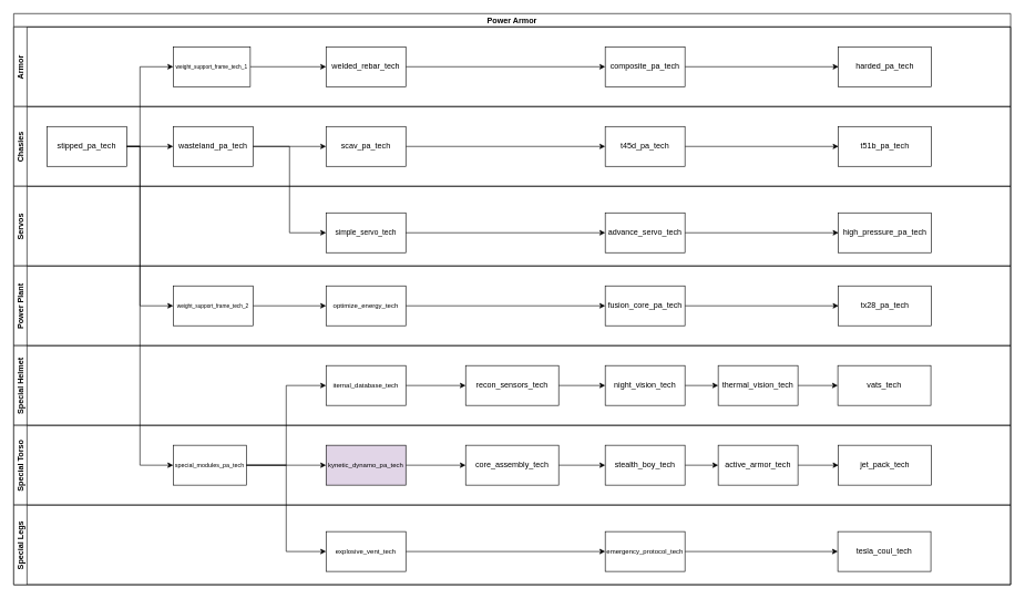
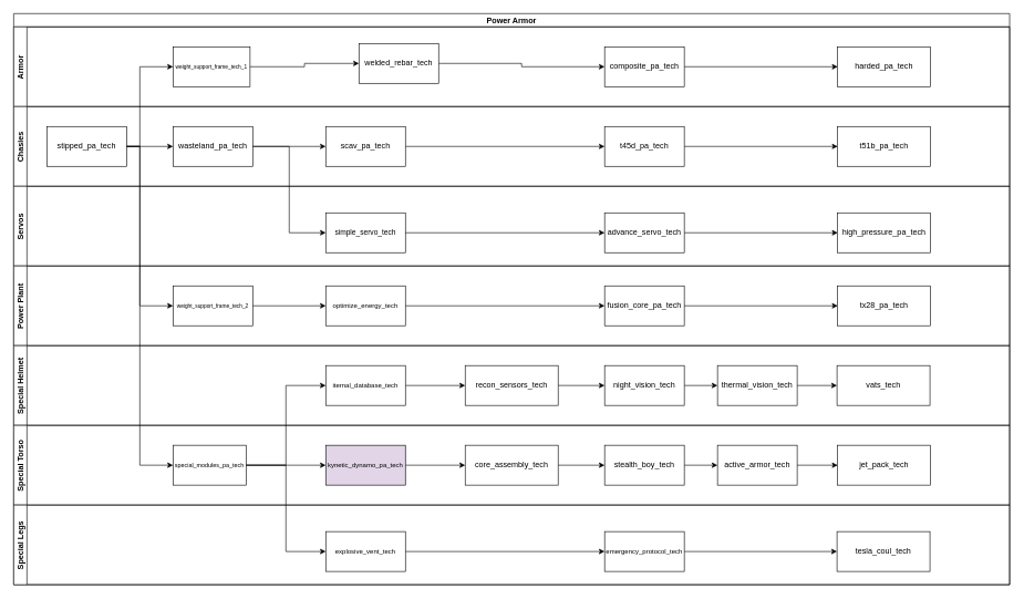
  <mxCell id="0" />
  <mxCell id="1" parent="0" />
  <mxCell id="2" value="Power Armor" style="swimlane;childLayout=stackLayout;resizeParent=1;resizeParentMax=0;horizontal=1;startSize=20;horizontalStack=0;" parent="1" vertex="1"><mxGeometry y="20" width="1500" height="860" as="geometry" x="20"><mxRectangle y="40" width="110" height="20" as="alternateBounds" /></mxGeometry></mxCell>
  <mxCell id="3" value="Armor" style="swimlane;startSize=20;horizontal=0;" parent="2" vertex="1"><mxGeometry y="20" width="1500" height="120" as="geometry"><mxRectangle y="20" width="1500" height="20" as="alternateBounds" /></mxGeometry></mxCell>
  <mxCell id="4" style="edgeStyle=orthogonalEdgeStyle;rounded=0;orthogonalLoop=1;jettySize=auto;html=1;" edge="1" parent="3" source="5" target="10"><mxGeometry relative="1" as="geometry" /></mxCell>
  <mxCell id="5" value="&lt;font style=&quot;font-size: 8px;&quot;&gt;weight_support_frame_tech_1&lt;/font&gt;" style="rounded=0;whiteSpace=wrap;html=1;" parent="3" vertex="1"><mxGeometry x="240" y="30" width="116" height="60" as="geometry" /></mxCell>
  <mxCell id="6" style="edgeStyle=orthogonalEdgeStyle;rounded=0;orthogonalLoop=1;jettySize=auto;html=1;fontSize=10;" edge="1" parent="3" source="7" target="8"><mxGeometry relative="1" as="geometry" /></mxCell>
  <mxCell id="7" value="composite_pa_tech" style="rounded=0;whiteSpace=wrap;html=1;" parent="3" vertex="1"><mxGeometry x="890" y="30" width="120" height="60" as="geometry" /></mxCell>
  <mxCell id="8" value="harded_pa_tech" style="rounded=0;whiteSpace=wrap;html=1;" parent="3" vertex="1"><mxGeometry x="1241" y="30" width="140" height="60" as="geometry" /></mxCell>
  <mxCell id="9" style="edgeStyle=orthogonalEdgeStyle;rounded=0;orthogonalLoop=1;jettySize=auto;html=1;" edge="1" parent="3" source="10" target="7"><mxGeometry relative="1" as="geometry" /></mxCell>
- <mxCell id="10" value="&lt;font style=&quot;font-size: 12px;&quot;&gt;welded_rebar_tech&lt;/font&gt;" style="rounded=0;whiteSpace=wrap;html=1;fontSize=12;" vertex="1" parent="3"><mxGeometry x="470" y="30" width="120" height="60" as="geometry" /></mxCell>
+ <mxCell id="10" value="&lt;font style=&quot;font-size: 12px;&quot;&gt;welded_rebar_tech&lt;/font&gt;" style="rounded=0;whiteSpace=wrap;html=1;fontSize=12;" vertex="1" parent="3"><mxGeometry x="520" y="25" width="120" height="60" as="geometry" /></mxCell>
  <mxCell id="11" value="Chasies" style="swimlane;startSize=20;horizontal=0;" parent="2" vertex="1"><mxGeometry y="140" width="1500" height="120" as="geometry" /></mxCell>
  <mxCell id="12" style="edgeStyle=orthogonalEdgeStyle;rounded=0;orthogonalLoop=1;jettySize=auto;html=1;" parent="11" source="13" target="15" edge="1"><mxGeometry relative="1" as="geometry" /></mxCell>
  <mxCell id="13" value="stipped_pa_tech" style="rounded=0;whiteSpace=wrap;html=1;" parent="11" vertex="1"><mxGeometry x="50" y="30" width="120" height="60" as="geometry" /></mxCell>
  <mxCell id="14" style="edgeStyle=orthogonalEdgeStyle;rounded=0;orthogonalLoop=1;jettySize=auto;html=1;" parent="11" source="15" target="17" edge="1"><mxGeometry relative="1" as="geometry" /></mxCell>
  <mxCell id="15" value="wasteland_pa_tech" style="rounded=0;whiteSpace=wrap;html=1;" parent="11" vertex="1"><mxGeometry x="240" y="30" width="120" height="60" as="geometry" /></mxCell>
  <mxCell id="16" value="" style="edgeStyle=orthogonalEdgeStyle;rounded=0;orthogonalLoop=1;jettySize=auto;html=1;" parent="11" source="17" target="19" edge="1"><mxGeometry relative="1" as="geometry" /></mxCell>
  <mxCell id="17" value="scav_pa_tech" style="rounded=0;whiteSpace=wrap;html=1;" parent="11" vertex="1"><mxGeometry x="470" y="30" width="120" height="60" as="geometry" /></mxCell>
  <mxCell id="18" value="" style="edgeStyle=orthogonalEdgeStyle;rounded=0;orthogonalLoop=1;jettySize=auto;html=1;" parent="11" source="19" target="20" edge="1"><mxGeometry relative="1" as="geometry" /></mxCell>
  <mxCell id="19" value="t45d_pa_tech" style="rounded=0;whiteSpace=wrap;html=1;" parent="11" vertex="1"><mxGeometry x="890" y="30" width="120" height="60" as="geometry" /></mxCell>
  <mxCell id="20" value="t51b_pa_tech" style="rounded=0;whiteSpace=wrap;html=1;" parent="11" vertex="1"><mxGeometry x="1241" y="30" width="140" height="60" as="geometry" /></mxCell>
  <mxCell id="21" value="Servos" style="swimlane;startSize=20;horizontal=0;" parent="2" vertex="1"><mxGeometry y="260" width="1500" height="120" as="geometry" /></mxCell>
  <mxCell id="22" value="simple_servo_tech" style="rounded=0;whiteSpace=wrap;html=1;fontSize=11;" parent="21" vertex="1"><mxGeometry x="470" y="40" width="120" height="60" as="geometry" /></mxCell>
  <mxCell id="23" value="" style="edgeStyle=orthogonalEdgeStyle;rounded=0;orthogonalLoop=1;jettySize=auto;html=1;" parent="21" source="24" target="26" edge="1"><mxGeometry relative="1" as="geometry" /></mxCell>
  <mxCell id="24" value="advance_servo_tech" style="rounded=0;whiteSpace=wrap;html=1;" parent="21" vertex="1"><mxGeometry x="890" y="40" width="120" height="60" as="geometry" /></mxCell>
  <mxCell id="25" style="edgeStyle=orthogonalEdgeStyle;rounded=0;orthogonalLoop=1;jettySize=auto;html=1;" parent="21" source="22" target="24" edge="1"><mxGeometry relative="1" as="geometry" /></mxCell>
  <mxCell id="26" value="high_pressure_pa_tech" style="rounded=0;whiteSpace=wrap;html=1;" parent="21" vertex="1"><mxGeometry x="1241" y="40" width="140" height="60" as="geometry" /></mxCell>
  <mxCell id="27" value="Power Plant" style="swimlane;startSize=20;horizontal=0;" parent="2" vertex="1"><mxGeometry y="380" width="1500" height="120" as="geometry" /></mxCell>
  <mxCell id="28" style="edgeStyle=orthogonalEdgeStyle;rounded=0;orthogonalLoop=1;jettySize=auto;html=1;fontSize=10;" edge="1" parent="27" source="29" target="34"><mxGeometry relative="1" as="geometry" /></mxCell>
  <mxCell id="29" value="&lt;span style=&quot;font-size: 8px;&quot;&gt;weight_support_frame_tech_2&lt;/span&gt;" style="rounded=0;whiteSpace=wrap;html=1;" parent="27" vertex="1"><mxGeometry x="240" y="30" width="120" height="60" as="geometry" /></mxCell>
  <mxCell id="30" style="edgeStyle=orthogonalEdgeStyle;rounded=0;orthogonalLoop=1;jettySize=auto;html=1;" parent="27" source="31" target="32" edge="1"><mxGeometry relative="1" as="geometry" /></mxCell>
  <mxCell id="31" value="fusion_core_pa_tech" style="rounded=0;whiteSpace=wrap;html=1;" parent="27" vertex="1"><mxGeometry x="890" y="30" width="120" height="60" as="geometry" /></mxCell>
  <mxCell id="32" value="tx28_pa_tech" style="rounded=0;whiteSpace=wrap;html=1;" parent="27" vertex="1"><mxGeometry x="1241" y="30" width="140" height="60" as="geometry" /></mxCell>
  <mxCell id="33" style="edgeStyle=orthogonalEdgeStyle;rounded=0;orthogonalLoop=1;jettySize=auto;html=1;fontSize=10;" edge="1" parent="27" source="34" target="31"><mxGeometry relative="1" as="geometry" /></mxCell>
  <mxCell id="34" value="&lt;span style=&quot;font-size: 10px;&quot;&gt;optimize_energy_tech&lt;/span&gt;" style="rounded=0;whiteSpace=wrap;html=1;fontSize=10;" vertex="1" parent="27"><mxGeometry x="470" y="30" width="120" height="60" as="geometry" /></mxCell>
  <mxCell id="35" style="edgeStyle=orthogonalEdgeStyle;rounded=0;orthogonalLoop=1;jettySize=auto;html=1;entryX=0;entryY=0.5;entryDx=0;entryDy=0;" parent="2" source="13" target="5" edge="1"><mxGeometry relative="1" as="geometry"><mxPoint x="214" y="220" as="targetPoint" /><Array as="points"><mxPoint x="190" y="200" /><mxPoint x="190" y="80" /></Array></mxGeometry></mxCell>
  <mxCell id="36" style="edgeStyle=orthogonalEdgeStyle;rounded=0;orthogonalLoop=1;jettySize=auto;html=1;entryX=0;entryY=0.5;entryDx=0;entryDy=0;" parent="2" source="15" target="22" edge="1"><mxGeometry relative="1" as="geometry" /></mxCell>
  <mxCell id="37" style="edgeStyle=orthogonalEdgeStyle;rounded=0;orthogonalLoop=1;jettySize=auto;html=1;entryX=0;entryY=0.5;entryDx=0;entryDy=0;" parent="2" source="13" target="29" edge="1"><mxGeometry relative="1" as="geometry"><Array as="points"><mxPoint x="190" y="200" /><mxPoint x="190" y="440" /></Array></mxGeometry></mxCell>
  <mxCell id="38" value="Special Helmet" style="swimlane;startSize=20;horizontal=0;" parent="2" vertex="1"><mxGeometry y="500" width="1500" height="120" as="geometry" /></mxCell>
  <mxCell id="39" value="" style="edgeStyle=orthogonalEdgeStyle;rounded=0;orthogonalLoop=1;jettySize=auto;html=1;fontSize=12;" parent="38" source="40" target="42" edge="1"><mxGeometry relative="1" as="geometry" /></mxCell>
  <mxCell id="40" value="&lt;font style=&quot;font-size: 12px;&quot;&gt;night_vision_tech&lt;/font&gt;" style="rounded=0;whiteSpace=wrap;html=1;fontSize=12;" parent="38" vertex="1"><mxGeometry x="890" y="30" width="120" height="60" as="geometry" /></mxCell>
  <mxCell id="41" value="" style="edgeStyle=orthogonalEdgeStyle;rounded=0;orthogonalLoop=1;jettySize=auto;html=1;fontSize=12;" parent="38" source="42" target="43" edge="1"><mxGeometry relative="1" as="geometry" /></mxCell>
  <mxCell id="42" value="&lt;font style=&quot;font-size: 12px;&quot;&gt;thermal_vision_tech&lt;/font&gt;" style="rounded=0;whiteSpace=wrap;html=1;fontSize=12;" parent="38" vertex="1"><mxGeometry x="1060" y="30" width="120" height="60" as="geometry" /></mxCell>
  <mxCell id="43" value="&lt;font style=&quot;font-size: 12px;&quot;&gt;vats_tech&lt;/font&gt;" style="rounded=0;whiteSpace=wrap;html=1;fontSize=12;" parent="38" vertex="1"><mxGeometry x="1240" y="30" width="140" height="60" as="geometry" /></mxCell>
  <mxCell id="44" style="edgeStyle=orthogonalEdgeStyle;rounded=0;orthogonalLoop=1;jettySize=auto;html=1;fontSize=12;" parent="38" source="45" target="40" edge="1"><mxGeometry relative="1" as="geometry" /></mxCell>
  <mxCell id="45" value="&lt;font style=&quot;font-size: 12px;&quot;&gt;recon_sensors_tech&lt;/font&gt;" style="rounded=0;whiteSpace=wrap;html=1;fontSize=12;" parent="38" vertex="1"><mxGeometry x="680" y="30" width="140" height="60" as="geometry" /></mxCell>
  <mxCell id="46" style="edgeStyle=orthogonalEdgeStyle;rounded=0;orthogonalLoop=1;jettySize=auto;html=1;fontSize=12;" parent="38" source="47" target="45" edge="1"><mxGeometry relative="1" as="geometry" /></mxCell>
  <mxCell id="47" value="&lt;font style=&quot;font-size: 10px;&quot;&gt;iternal_database_tech&lt;/font&gt;" style="rounded=0;whiteSpace=wrap;html=1;fontSize=10;" parent="38" vertex="1"><mxGeometry x="470" y="30" width="120" height="60" as="geometry" /></mxCell>
  <mxCell id="48" value="Special Torso" style="swimlane;startSize=20;horizontal=0;" parent="2" vertex="1"><mxGeometry y="620" width="1500" height="120" as="geometry" /></mxCell>
  <mxCell id="49" style="edgeStyle=orthogonalEdgeStyle;rounded=0;orthogonalLoop=1;jettySize=auto;html=1;fontSize=10;" parent="48" source="50" target="55" edge="1"><mxGeometry relative="1" as="geometry" /></mxCell>
  <mxCell id="50" value="&lt;font style=&quot;font-size: 9px;&quot;&gt;special_modules_pa_tech&lt;/font&gt;" style="rounded=0;whiteSpace=wrap;html=1;" parent="48" vertex="1"><mxGeometry x="240" y="30" width="110" height="60" as="geometry" /></mxCell>
  <mxCell id="51" value="&lt;font style=&quot;font-size: 12px;&quot;&gt;jet_pack_tech&lt;/font&gt;" style="rounded=0;whiteSpace=wrap;html=1;fontSize=12;" parent="48" vertex="1"><mxGeometry x="1241" y="30" width="140" height="60" as="geometry" /></mxCell>
  <mxCell id="52" style="edgeStyle=orthogonalEdgeStyle;rounded=0;orthogonalLoop=1;jettySize=auto;html=1;fontSize=10;" edge="1" parent="48" source="53" target="57"><mxGeometry relative="1" as="geometry" /></mxCell>
  <mxCell id="53" value="&lt;font style=&quot;font-size: 12px;&quot;&gt;stealth_boy_tech&lt;/font&gt;" style="rounded=0;whiteSpace=wrap;html=1;fontSize=12;" parent="48" vertex="1"><mxGeometry x="890" y="30" width="120" height="60" as="geometry" /></mxCell>
  <mxCell id="54" style="edgeStyle=orthogonalEdgeStyle;rounded=0;orthogonalLoop=1;jettySize=auto;html=1;fontSize=10;" edge="1" parent="48" source="55" target="59"><mxGeometry relative="1" as="geometry" /></mxCell>
  <mxCell id="55" value="&lt;span style=&quot;font-size: 10px;&quot;&gt;kynetic_dynamo_pa_tech&lt;/span&gt;" style="rounded=0;whiteSpace=wrap;html=1;fontSize=10;fillColor=#e1d5e7;" parent="48" vertex="1"><mxGeometry x="470" y="30" width="120" height="60" as="geometry" /></mxCell>
  <mxCell id="56" style="edgeStyle=orthogonalEdgeStyle;rounded=0;orthogonalLoop=1;jettySize=auto;html=1;fontSize=10;" edge="1" parent="48" source="57" target="51"><mxGeometry relative="1" as="geometry" /></mxCell>
  <mxCell id="57" value="&lt;font style=&quot;font-size: 12px;&quot;&gt;active_armor_tech&lt;/font&gt;" style="rounded=0;whiteSpace=wrap;html=1;fontSize=12;" parent="48" vertex="1"><mxGeometry x="1060" y="30" width="120" height="60" as="geometry" /></mxCell>
  <mxCell id="58" style="edgeStyle=orthogonalEdgeStyle;rounded=0;orthogonalLoop=1;jettySize=auto;html=1;fontSize=10;" edge="1" parent="48" source="59" target="53"><mxGeometry relative="1" as="geometry" /></mxCell>
  <mxCell id="59" value="&lt;font style=&quot;font-size: 12px;&quot;&gt;core_assembly_tech&lt;/font&gt;" style="rounded=0;whiteSpace=wrap;html=1;fontSize=12;" parent="48" vertex="1"><mxGeometry x="680" y="30" width="140" height="60" as="geometry" /></mxCell>
  <mxCell id="60" value="Special Legs" style="swimlane;startSize=20;horizontal=0;" parent="2" vertex="1"><mxGeometry y="740" width="1500" height="120" as="geometry" /></mxCell>
  <mxCell id="61" style="edgeStyle=orthogonalEdgeStyle;rounded=0;orthogonalLoop=1;jettySize=auto;html=1;fontSize=10;" parent="60" source="62" target="65" edge="1"><mxGeometry relative="1" as="geometry" /></mxCell>
  <mxCell id="62" value="&lt;font style=&quot;font-size: 10px;&quot;&gt;emergency_protocol_tech&lt;/font&gt;" style="rounded=0;whiteSpace=wrap;html=1;fontSize=10;" parent="60" vertex="1"><mxGeometry x="890" y="40" width="120" height="60" as="geometry" /></mxCell>
  <mxCell id="63" style="edgeStyle=orthogonalEdgeStyle;rounded=0;orthogonalLoop=1;jettySize=auto;html=1;fontSize=10;" edge="1" parent="60" source="64" target="62"><mxGeometry relative="1" as="geometry" /></mxCell>
  <mxCell id="64" value="&lt;font style=&quot;font-size: 10px;&quot;&gt;explosive_vent_tech&lt;/font&gt;" style="rounded=0;whiteSpace=wrap;html=1;fontSize=10;" parent="60" vertex="1"><mxGeometry x="470" y="40" width="120" height="60" as="geometry" /></mxCell>
  <mxCell id="65" value="&lt;font style=&quot;font-size: 12px;&quot;&gt;tesla_coul_tech&lt;/font&gt;" style="rounded=0;whiteSpace=wrap;html=1;" parent="60" vertex="1"><mxGeometry x="1240" y="40" width="140" height="60" as="geometry" /></mxCell>
  <mxCell id="66" style="edgeStyle=orthogonalEdgeStyle;rounded=0;orthogonalLoop=1;jettySize=auto;html=1;entryX=0;entryY=0.5;entryDx=0;entryDy=0;" parent="2" source="13" target="50" edge="1"><mxGeometry relative="1" as="geometry"><mxPoint x="190" y="700" as="targetPoint" /><Array as="points"><mxPoint x="190" y="200" /><mxPoint x="190" y="680" /></Array></mxGeometry></mxCell>
  <mxCell id="67" style="edgeStyle=orthogonalEdgeStyle;rounded=0;orthogonalLoop=1;jettySize=auto;html=1;entryX=0;entryY=0.5;entryDx=0;entryDy=0;fontSize=10;" parent="2" source="50" target="47" edge="1"><mxGeometry relative="1" as="geometry" /></mxCell>
  <mxCell id="68" style="edgeStyle=orthogonalEdgeStyle;rounded=0;orthogonalLoop=1;jettySize=auto;html=1;entryX=0;entryY=0.5;entryDx=0;entryDy=0;fontSize=10;" parent="2" source="50" target="64" edge="1"><mxGeometry relative="1" as="geometry" /></mxCell>
